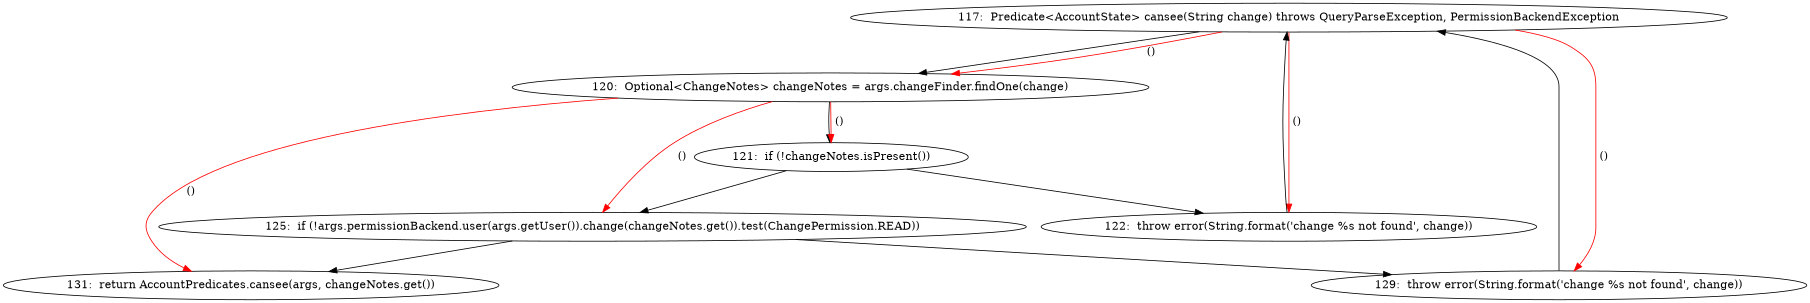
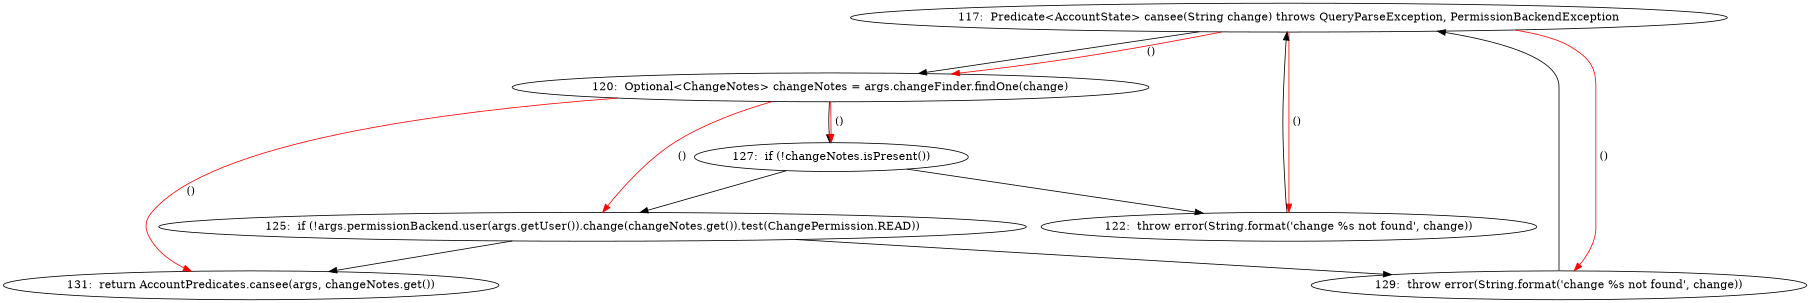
  digraph {
    n1 [label="117:  Predicate<AccountState> cansee(String change) throws QueryParseException, PermissionBackendException"]
    n2 [label="120:  Optional<ChangeNotes> changeNotes = args.changeFinder.findOne(change)"]
    n3 [label="122:  throw error(String.format('change %s not found', change))"]
    n4 [label="129:  throw error(String.format('change %s not found', change))"]
-   n5 [label="121:  if (!changeNotes.isPresent())"]
+   n5 [label="127:  if (!changeNotes.isPresent())"]
    n6 [label="125:  if (!args.permissionBackend.user(args.getUser()).change(changeNotes.get()).test(ChangePermission.READ))"]
    n7 [label="131:  return AccountPredicates.cansee(args, changeNotes.get())"]
    n1 -> n2
    n1 -> n2 [color=red label=" ()"]
    n1 -> n3 [color=red label=" ()"]
    n1 -> n4 [color=red label=" ()"]
    n2 -> n5
    n2 -> n5 [color=red label=" ()"]
    n2 -> n6 [color=red label=" ()"]
    n2 -> n7 [color=red label=" ()"]
    n3 -> n1
    n4 -> n1
    n5 -> n3
    n5 -> n6
    n6 -> n4
    n6 -> n7
  }
